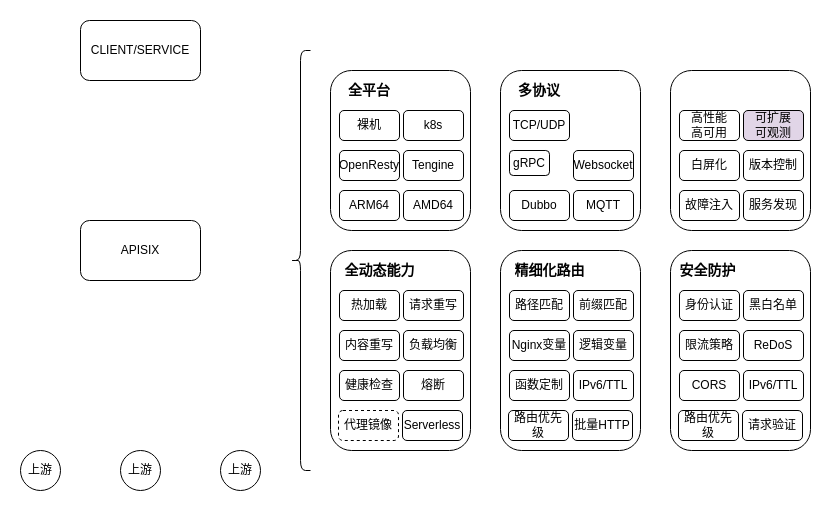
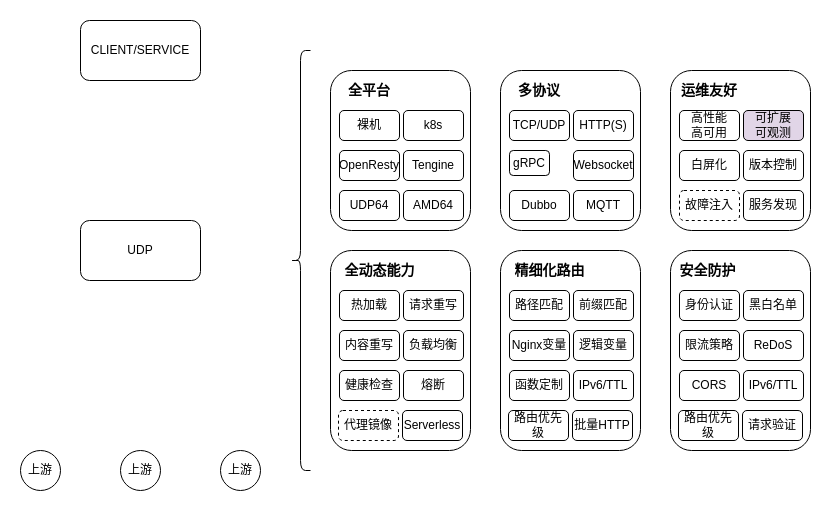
  <mxCell id="0" />
  <mxCell id="1" parent="0" />
  <mxCell id="2" value="CLIENT/SERVICE" style="rounded=1;whiteSpace=wrap;html=1;" vertex="1" parent="1"><mxGeometry x="80" y="20" width="120" height="60" as="geometry" /></mxCell>
- <mxCell id="3" value="APISIX" style="rounded=1;whiteSpace=wrap;html=1;" vertex="1" parent="1"><mxGeometry x="80" y="220" width="120" height="60" as="geometry" /></mxCell>
+ <mxCell id="3" value="UDP" style="rounded=1;whiteSpace=wrap;html=1;" vertex="1" parent="1"><mxGeometry x="80" y="220" width="120" height="60" as="geometry" /></mxCell>
  <mxCell id="4" value="上游" style="ellipse;whiteSpace=wrap;html=1;aspect=fixed;" vertex="1" parent="1"><mxGeometry x="20" y="450" width="40" height="40" as="geometry" /></mxCell>
  <mxCell id="5" value="上游" style="ellipse;whiteSpace=wrap;html=1;aspect=fixed;" vertex="1" parent="1"><mxGeometry x="120" y="450" width="40" height="40" as="geometry" /></mxCell>
  <mxCell id="6" value="上游" style="ellipse;whiteSpace=wrap;html=1;aspect=fixed;" vertex="1" parent="1"><mxGeometry x="220" y="450" width="40" height="40" as="geometry" /></mxCell>
  <mxCell id="7" value="" style="shape=curlyBracket;whiteSpace=wrap;html=1;rounded=1;" vertex="1" parent="1"><mxGeometry x="290" y="50" width="20" height="420" as="geometry" /></mxCell>
  <mxCell id="8" value="" style="rounded=1;whiteSpace=wrap;html=1;" vertex="1" parent="1"><mxGeometry x="330" y="70" width="140" height="160" as="geometry" /></mxCell>
  <mxCell id="9" value="&lt;b&gt;&lt;font style=&quot;font-size: 14px&quot;&gt;全平台&lt;/font&gt;&lt;/b&gt;" style="text;html=1;strokeColor=none;fillColor=none;align=center;verticalAlign=middle;whiteSpace=wrap;rounded=0;" vertex="1" parent="1"><mxGeometry x="339" y="80" width="60" height="20" as="geometry" /></mxCell>
  <mxCell id="10" value="OpenResty" style="rounded=1;whiteSpace=wrap;html=1;" vertex="1" parent="1"><mxGeometry x="339" y="150" width="60" height="30" as="geometry" /></mxCell>
  <mxCell id="11" value="Tengine" style="rounded=1;whiteSpace=wrap;html=1;" vertex="1" parent="1"><mxGeometry x="403" y="150" width="60" height="30" as="geometry" /></mxCell>
  <mxCell id="12" value="裸机" style="rounded=1;whiteSpace=wrap;html=1;" vertex="1" parent="1"><mxGeometry x="339" y="110" width="60" height="30" as="geometry" /></mxCell>
  <mxCell id="13" value="k8s" style="rounded=1;whiteSpace=wrap;html=1;" vertex="1" parent="1"><mxGeometry x="403" y="110" width="60" height="30" as="geometry" /></mxCell>
- <mxCell id="14" value="ARM64" style="rounded=1;whiteSpace=wrap;html=1;" vertex="1" parent="1"><mxGeometry x="339" y="190" width="60" height="30" as="geometry" /></mxCell>
+ <mxCell id="14" value="UDP64" style="rounded=1;whiteSpace=wrap;html=1;" vertex="1" parent="1"><mxGeometry x="339" y="190" width="60" height="30" as="geometry" /></mxCell>
  <mxCell id="15" value="AMD64" style="rounded=1;whiteSpace=wrap;html=1;" vertex="1" parent="1"><mxGeometry x="403" y="190" width="60" height="30" as="geometry" /></mxCell>
  <mxCell id="16" value="" style="rounded=1;whiteSpace=wrap;html=1;" vertex="1" parent="1"><mxGeometry x="500" y="70" width="140" height="160" as="geometry" /></mxCell>
  <mxCell id="17" value="&lt;span style=&quot;font-size: 14px&quot;&gt;&lt;b&gt;多协议&lt;/b&gt;&lt;/span&gt;" style="text;html=1;strokeColor=none;fillColor=none;align=center;verticalAlign=middle;whiteSpace=wrap;rounded=0;" vertex="1" parent="1"><mxGeometry x="509" y="80" width="60" height="20" as="geometry" /></mxCell>
  <mxCell id="18" value="gRPC" style="rounded=1;whiteSpace=wrap;html=1;" vertex="1" parent="1"><mxGeometry x="509" y="150" width="40" height="25" as="geometry" /></mxCell>
  <mxCell id="19" value="Websocket" style="rounded=1;whiteSpace=wrap;html=1;" vertex="1" parent="1"><mxGeometry x="573" y="150" width="60" height="30" as="geometry" /></mxCell>
  <mxCell id="20" value="TCP/UDP" style="rounded=1;whiteSpace=wrap;html=1;" vertex="1" parent="1"><mxGeometry x="509" y="110" width="60" height="30" as="geometry" /></mxCell>
+ <mxCell id="21" value="HTTP(S)" style="rounded=1;whiteSpace=wrap;html=1;" vertex="1" parent="1"><mxGeometry x="573" y="110" width="60" height="30" as="geometry" /></mxCell>
  <mxCell id="22" value="Dubbo" style="rounded=1;whiteSpace=wrap;html=1;" vertex="1" parent="1"><mxGeometry x="509" y="190" width="60" height="30" as="geometry" /></mxCell>
  <mxCell id="23" value="MQTT" style="rounded=1;whiteSpace=wrap;html=1;" vertex="1" parent="1"><mxGeometry x="573" y="190" width="60" height="30" as="geometry" /></mxCell>
  <mxCell id="24" value="" style="rounded=1;whiteSpace=wrap;html=1;" vertex="1" parent="1"><mxGeometry x="330" y="250" width="140" height="200" as="geometry" /></mxCell>
  <mxCell id="25" value="&lt;span style=&quot;font-size: 14px&quot;&gt;&lt;b&gt;全动态能力&lt;/b&gt;&lt;/span&gt;" style="text;html=1;strokeColor=none;fillColor=none;align=center;verticalAlign=middle;whiteSpace=wrap;rounded=0;" vertex="1" parent="1"><mxGeometry x="339" y="260" width="81" height="20" as="geometry" /></mxCell>
  <mxCell id="26" value="内容重写" style="rounded=1;whiteSpace=wrap;html=1;" vertex="1" parent="1"><mxGeometry x="339" y="330" width="60" height="30" as="geometry" /></mxCell>
  <mxCell id="27" value="负载均衡" style="rounded=1;whiteSpace=wrap;html=1;" vertex="1" parent="1"><mxGeometry x="403" y="330" width="60" height="30" as="geometry" /></mxCell>
  <mxCell id="28" value="热加载" style="rounded=1;whiteSpace=wrap;html=1;" vertex="1" parent="1"><mxGeometry x="339" y="290" width="60" height="30" as="geometry" /></mxCell>
  <mxCell id="29" value="请求重写" style="rounded=1;whiteSpace=wrap;html=1;" vertex="1" parent="1"><mxGeometry x="403" y="290" width="60" height="30" as="geometry" /></mxCell>
  <mxCell id="30" value="健康检查" style="rounded=1;whiteSpace=wrap;html=1;" vertex="1" parent="1"><mxGeometry x="339" y="370" width="60" height="30" as="geometry" /></mxCell>
  <mxCell id="31" value="熔断" style="rounded=1;whiteSpace=wrap;html=1;" vertex="1" parent="1"><mxGeometry x="403" y="370" width="60" height="30" as="geometry" /></mxCell>
  <mxCell id="32" value="代理镜像" style="rounded=1;whiteSpace=wrap;html=1;dashed=1;" vertex="1" parent="1"><mxGeometry x="338" y="410" width="60" height="30" as="geometry" /></mxCell>
  <mxCell id="33" value="Serverless" style="rounded=1;whiteSpace=wrap;html=1;" vertex="1" parent="1"><mxGeometry x="402" y="410" width="60" height="30" as="geometry" /></mxCell>
  <mxCell id="34" value="" style="rounded=1;whiteSpace=wrap;html=1;" vertex="1" parent="1"><mxGeometry x="500" y="250" width="140" height="200" as="geometry" /></mxCell>
  <mxCell id="35" value="&lt;span style=&quot;font-size: 14px&quot;&gt;&lt;b&gt;精细化路由&lt;/b&gt;&lt;/span&gt;" style="text;html=1;strokeColor=none;fillColor=none;align=center;verticalAlign=middle;whiteSpace=wrap;rounded=0;" vertex="1" parent="1"><mxGeometry x="509" y="260" width="81" height="20" as="geometry" /></mxCell>
  <mxCell id="36" value="Nginx变量" style="rounded=1;whiteSpace=wrap;html=1;" vertex="1" parent="1"><mxGeometry x="509" y="330" width="60" height="30" as="geometry" /></mxCell>
  <mxCell id="37" value="逻辑变量" style="rounded=1;whiteSpace=wrap;html=1;" vertex="1" parent="1"><mxGeometry x="573" y="330" width="60" height="30" as="geometry" /></mxCell>
  <mxCell id="38" value="路径匹配" style="rounded=1;whiteSpace=wrap;html=1;" vertex="1" parent="1"><mxGeometry x="509" y="290" width="60" height="30" as="geometry" /></mxCell>
  <mxCell id="39" value="前缀匹配" style="rounded=1;whiteSpace=wrap;html=1;" vertex="1" parent="1"><mxGeometry x="573" y="290" width="60" height="30" as="geometry" /></mxCell>
  <mxCell id="40" value="函数定制" style="rounded=1;whiteSpace=wrap;html=1;" vertex="1" parent="1"><mxGeometry x="509" y="370" width="60" height="30" as="geometry" /></mxCell>
  <mxCell id="41" value="IPv6/TTL" style="rounded=1;whiteSpace=wrap;html=1;" vertex="1" parent="1"><mxGeometry x="573" y="370" width="60" height="30" as="geometry" /></mxCell>
  <mxCell id="42" value="路由优先级" style="rounded=1;whiteSpace=wrap;html=1;" vertex="1" parent="1"><mxGeometry x="508" y="410" width="60" height="30" as="geometry" /></mxCell>
  <mxCell id="43" value="批量HTTP" style="rounded=1;whiteSpace=wrap;html=1;" vertex="1" parent="1"><mxGeometry x="572" y="410" width="60" height="30" as="geometry" /></mxCell>
  <mxCell id="44" value="" style="rounded=1;whiteSpace=wrap;html=1;" vertex="1" parent="1"><mxGeometry x="670" y="250" width="140" height="200" as="geometry" /></mxCell>
  <mxCell id="45" value="&lt;span style=&quot;font-size: 14px&quot;&gt;&lt;b&gt;安全防护&lt;/b&gt;&lt;/span&gt;" style="text;html=1;strokeColor=none;fillColor=none;align=center;verticalAlign=middle;whiteSpace=wrap;rounded=0;" vertex="1" parent="1"><mxGeometry x="675" y="260" width="65" height="20" as="geometry" /></mxCell>
  <mxCell id="46" value="限流策略" style="rounded=1;whiteSpace=wrap;html=1;" vertex="1" parent="1"><mxGeometry x="679" y="330" width="60" height="30" as="geometry" /></mxCell>
  <mxCell id="47" value="ReDoS" style="rounded=1;whiteSpace=wrap;html=1;" vertex="1" parent="1"><mxGeometry x="743" y="330" width="60" height="30" as="geometry" /></mxCell>
  <mxCell id="48" value="身份认证" style="rounded=1;whiteSpace=wrap;html=1;" vertex="1" parent="1"><mxGeometry x="679" y="290" width="60" height="30" as="geometry" /></mxCell>
  <mxCell id="49" value="黑白名单" style="rounded=1;whiteSpace=wrap;html=1;" vertex="1" parent="1"><mxGeometry x="743" y="290" width="60" height="30" as="geometry" /></mxCell>
  <mxCell id="50" value="CORS" style="rounded=1;whiteSpace=wrap;html=1;" vertex="1" parent="1"><mxGeometry x="679" y="370" width="60" height="30" as="geometry" /></mxCell>
  <mxCell id="51" value="IPv6/TTL" style="rounded=1;whiteSpace=wrap;html=1;" vertex="1" parent="1"><mxGeometry x="743" y="370" width="60" height="30" as="geometry" /></mxCell>
  <mxCell id="52" value="路由优先级" style="rounded=1;whiteSpace=wrap;html=1;" vertex="1" parent="1"><mxGeometry x="678" y="410" width="60" height="30" as="geometry" /></mxCell>
  <mxCell id="53" value="请求验证" style="rounded=1;whiteSpace=wrap;html=1;" vertex="1" parent="1"><mxGeometry x="742" y="410" width="60" height="30" as="geometry" /></mxCell>
  <mxCell id="54" value="" style="rounded=1;whiteSpace=wrap;html=1;" vertex="1" parent="1"><mxGeometry x="670" y="70" width="140" height="160" as="geometry" /></mxCell>
+ <mxCell id="55" value="&lt;span style=&quot;font-size: 14px&quot;&gt;&lt;b&gt;运维友好&lt;/b&gt;&lt;/span&gt;" style="text;html=1;strokeColor=none;fillColor=none;align=center;verticalAlign=middle;whiteSpace=wrap;rounded=0;" vertex="1" parent="1"><mxGeometry x="679" y="80" width="60" height="20" as="geometry" /></mxCell>
  <mxCell id="56" value="白屏化" style="rounded=1;whiteSpace=wrap;html=1;" vertex="1" parent="1"><mxGeometry x="679" y="150" width="60" height="30" as="geometry" /></mxCell>
  <mxCell id="57" value="版本控制" style="rounded=1;whiteSpace=wrap;html=1;" vertex="1" parent="1"><mxGeometry x="743" y="150" width="60" height="30" as="geometry" /></mxCell>
  <mxCell id="58" value="高性能&lt;br&gt;高可用" style="rounded=1;whiteSpace=wrap;html=1;" vertex="1" parent="1"><mxGeometry x="679" y="110" width="60" height="30" as="geometry" /></mxCell>
  <mxCell id="59" value="可扩展&lt;br&gt;可观测" style="rounded=1;whiteSpace=wrap;html=1;fillColor=#e1d5e7;" vertex="1" parent="1"><mxGeometry x="743" y="110" width="60" height="30" as="geometry" /></mxCell>
- <mxCell id="60" value="故障注入" style="rounded=1;whiteSpace=wrap;html=1;" vertex="1" parent="1"><mxGeometry x="679" y="190" width="60" height="30" as="geometry" /></mxCell>
+ <mxCell id="60" value="故障注入" style="rounded=1;whiteSpace=wrap;html=1;dashed=1;" vertex="1" parent="1"><mxGeometry x="679" y="190" width="60" height="30" as="geometry" /></mxCell>
  <mxCell id="61" value="服务发现" style="rounded=1;whiteSpace=wrap;html=1;" vertex="1" parent="1"><mxGeometry x="743" y="190" width="60" height="30" as="geometry" /></mxCell>
